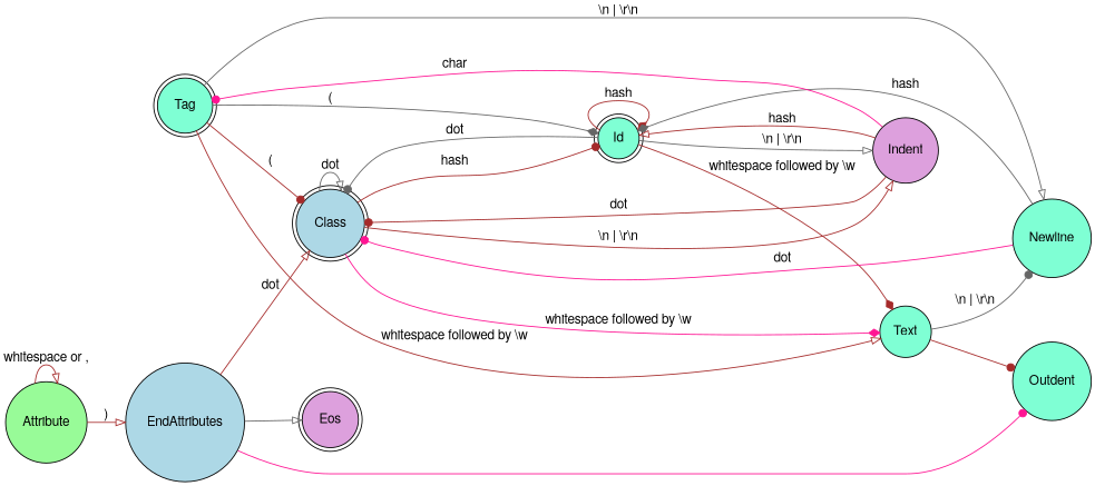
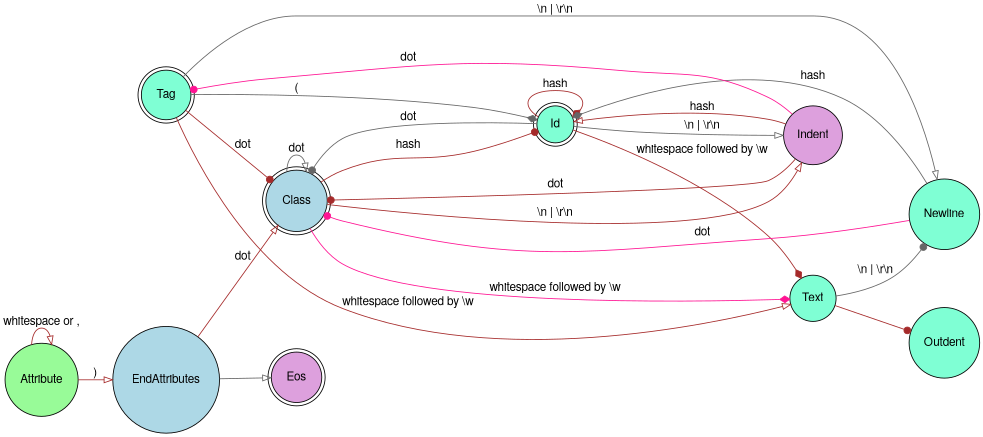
  digraph {
    fontname="Helvetica,Arial,sans-serif"
    rankdir=LR
    node [fillcolor=aquamarine fontname="Helvetica,Arial,sans-serif" shape=circle style=filled]
    edge [arrowhead=onormal color=brown fontname="Helvetica,Arial,sans-serif"]
    Tag [shape=doublecircle]
    Class [fillcolor=lightblue shape=doublecircle]
    Id [shape=doublecircle]
    Newline
    Text
    Indent [fillcolor=plum]
    Outdent
    Eos [fillcolor=plum shape=doublecircle]
    Attribute [fillcolor=palegreen]
    EndAttributes [fillcolor=lightblue]
-   Tag -> Class [arrowhead=dot label="("]
+   Tag -> Class [arrowhead=dot label=dot]
    Tag -> Id [arrowhead=diamond color=gray40 label="("]
    Tag -> Newline [color=gray40 label="\\n | \\r\\n"]
    Tag -> Text [label="whitespace followed by \\w"]
    Class -> Class [color=gray40 label=dot]
    Class -> Id [arrowhead=dot label=hash]
    Class -> Text [arrowhead=diamond color=deeppink label="whitespace followed by \\w"]
    Class -> Indent [label="\\n | \\r\\n"]
    Id -> Class [arrowhead=dot color=gray40 label=dot]
    Id -> Id [arrowhead=diamond label=hash]
    Id -> Text [arrowhead=diamond label="whitespace followed by \\w"]
    Id -> Indent [color=gray40 label="\\n | \\r\\n"]
    Newline -> Class [arrowhead=dot color=deeppink label=dot]
    Newline -> Id [arrowhead=diamond color=gray40 label=hash]
    Text -> Newline [arrowhead=dot color=gray40 label="\\n | \\r\\n"]
    Text -> Outdent [arrowhead=dot]
-   Indent -> Tag [arrowhead=dot color=deeppink label=char]
+   Indent -> Tag [arrowhead=dot color=deeppink label=dot]
    Indent -> Class [arrowhead=dot label=dot]
    Indent -> Id [label=hash]
    Attribute -> Attribute [label="whitespace or ,"]
    Attribute -> EndAttributes [label=")"]
    EndAttributes -> Class [label=dot]
-   EndAttributes -> Outdent [arrowhead=dot color=deeppink]
    EndAttributes -> Eos [color=gray40]
  }
